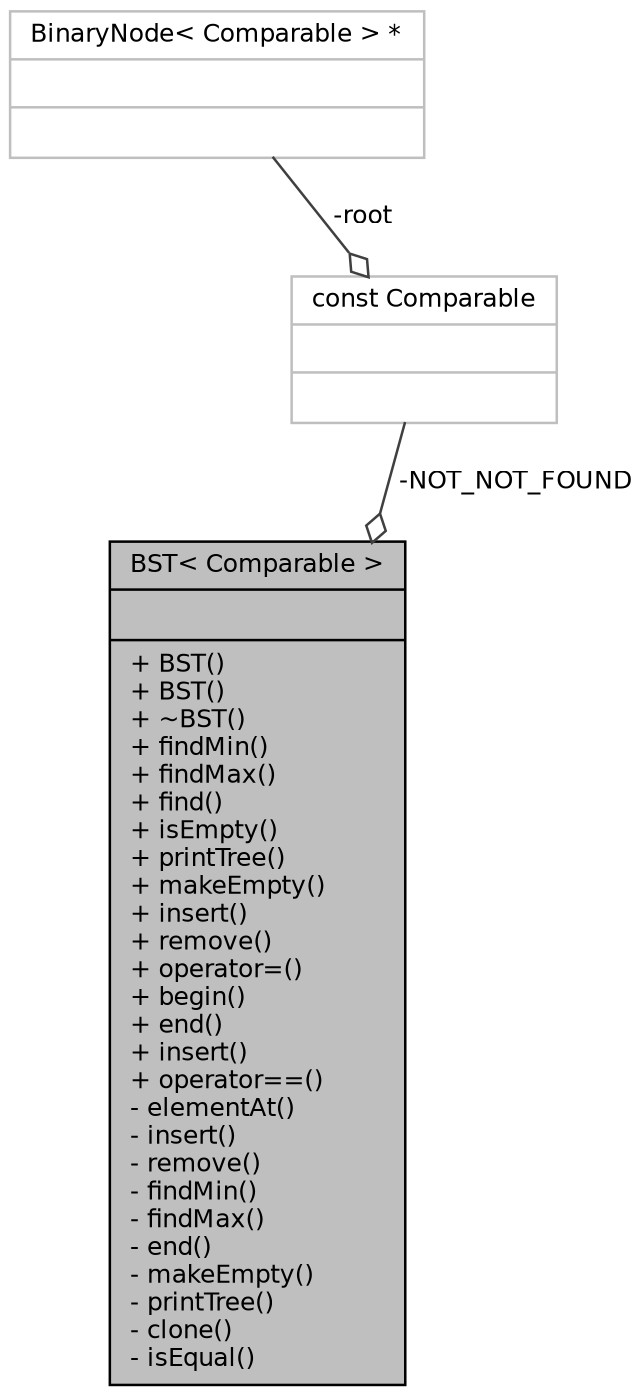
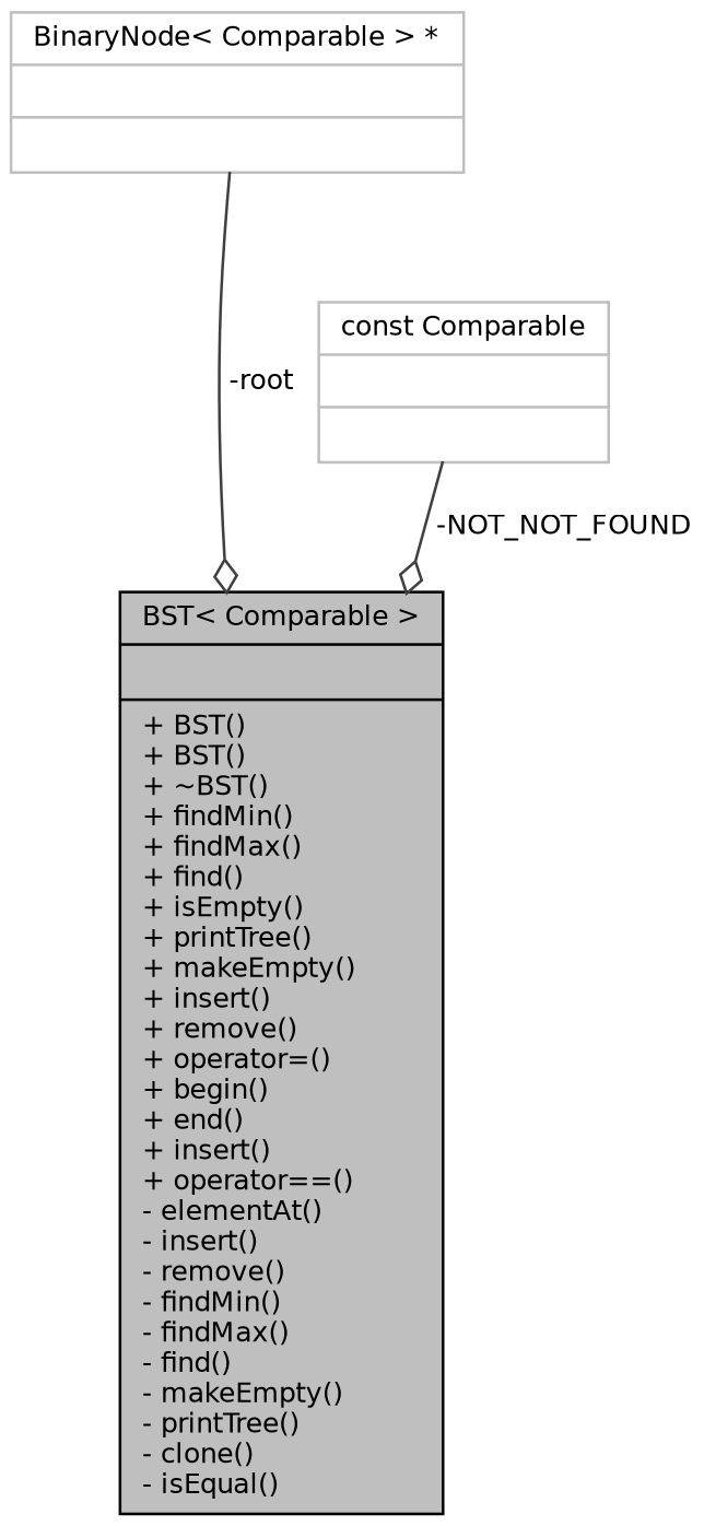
  digraph {
    fontname="DejaVu Sans"
    node [color=grey75 fontname="DejaVu Sans" fontsize=10 shape=record]
    edge [arrowhead=odiamond color=grey25 fontname="DejaVu Sans" fontsize=10 labelfontname=Helvetica labelfontsize=10 style=solid]
-   n1 [color=black fillcolor=grey75 fontcolor=black height=0.2 label="{BST\< Comparable \>\n||+ BST()\l+ BST()\l+ ~BST()\l+ findMin()\l+ findMax()\l+ find()\l+ isEmpty()\l+ printTree()\l+ makeEmpty()\l+ insert()\l+ remove()\l+ operator=()\l+ begin()\l+ end()\l+ insert()\l+ operator==()\l- elementAt()\l- insert()\l- remove()\l- findMin()\l- findMax()\l- end()\l- makeEmpty()\l- printTree()\l- clone()\l- isEqual()\l}" style=filled width=0.4]
+   n1 [color=black fillcolor=grey75 fontcolor=black height=0.2 label="{BST\< Comparable \>\n||+ BST()\l+ BST()\l+ ~BST()\l+ findMin()\l+ findMax()\l+ find()\l+ isEmpty()\l+ printTree()\l+ makeEmpty()\l+ insert()\l+ remove()\l+ operator=()\l+ begin()\l+ end()\l+ insert()\l+ operator==()\l- elementAt()\l- insert()\l- remove()\l- findMin()\l- findMax()\l- find()\l- makeEmpty()\l- printTree()\l- clone()\l- isEqual()\l}" style=filled width=0.4]
    n2 [height=0.2 label="{const Comparable\n||}" width=0.4]
    n3 [height=0.2 label="{BinaryNode\< Comparable \> *\n||}" width=0.4]
    n2 -> n1 [label=" -NOT_NOT_FOUND"]
-   n3 -> n2 [label=" -root"]
+   n3 -> n1 [label=" -root"]
  }
